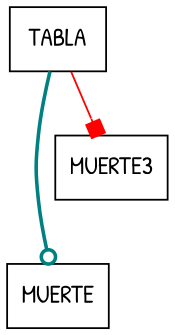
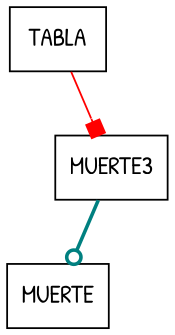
  digraph {
    fontname="Patrick Hand"
    ordering=out
    rankdir=TB
    node [fontname="Patrick Hand" shape=box]
    edge [fontname="Patrick Hand"]
    n1 [label=TABLA]
    n2 [label=MUERTE]
    n3 [label=MUERTE3]
-   n1 -> n2 [arrowhead=odot color=teal style=bold]
+   n3 -> n2 [arrowhead=odot color=teal style=bold]
    n1 -> n3 [arrowhead=box color=red style=solid]
  }
